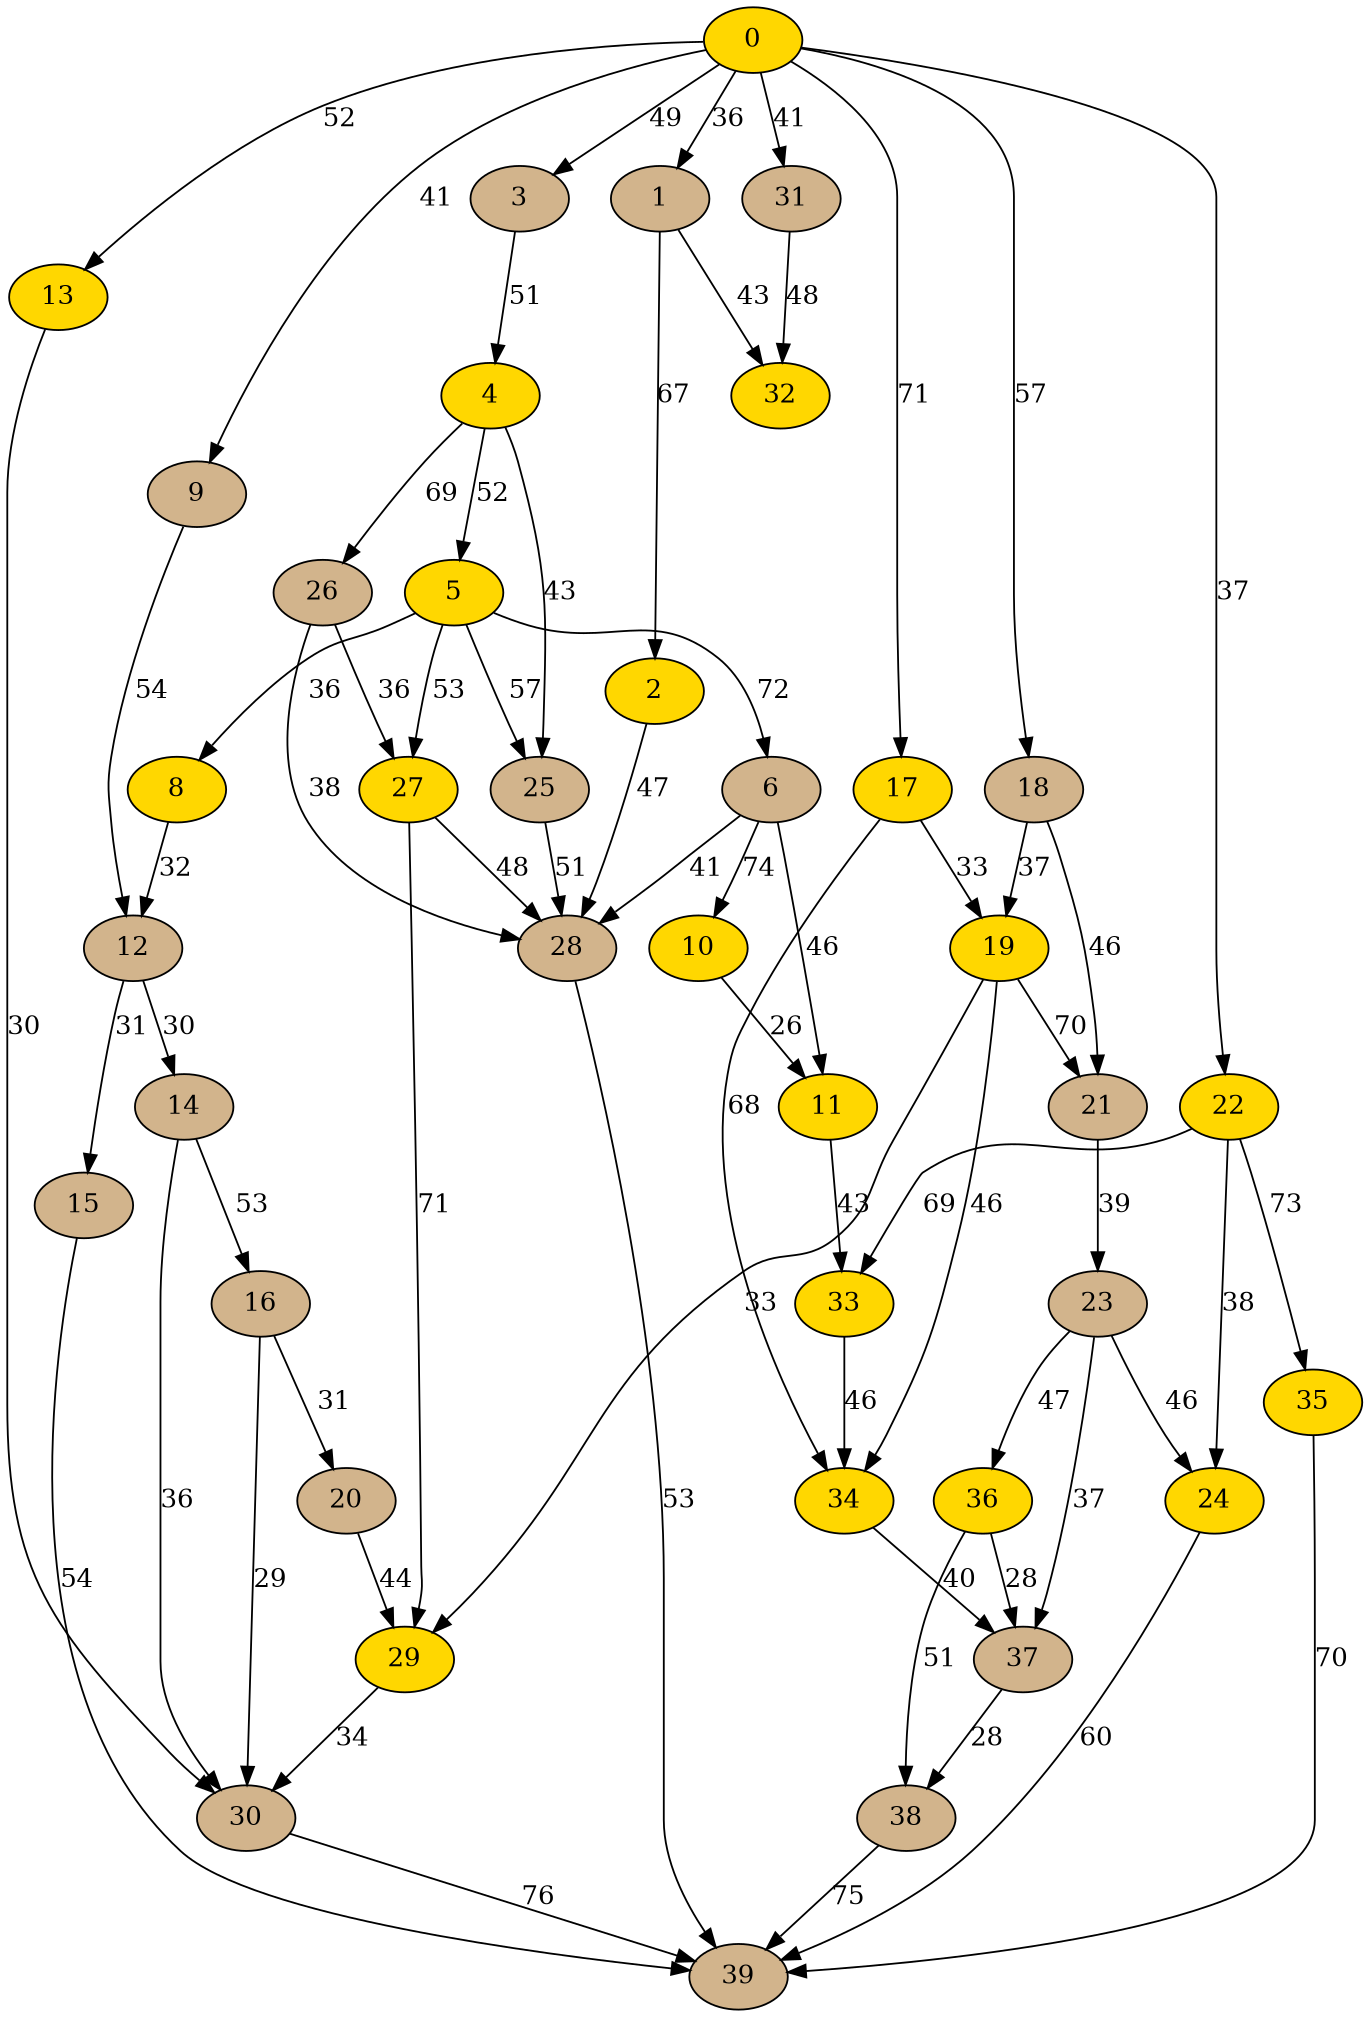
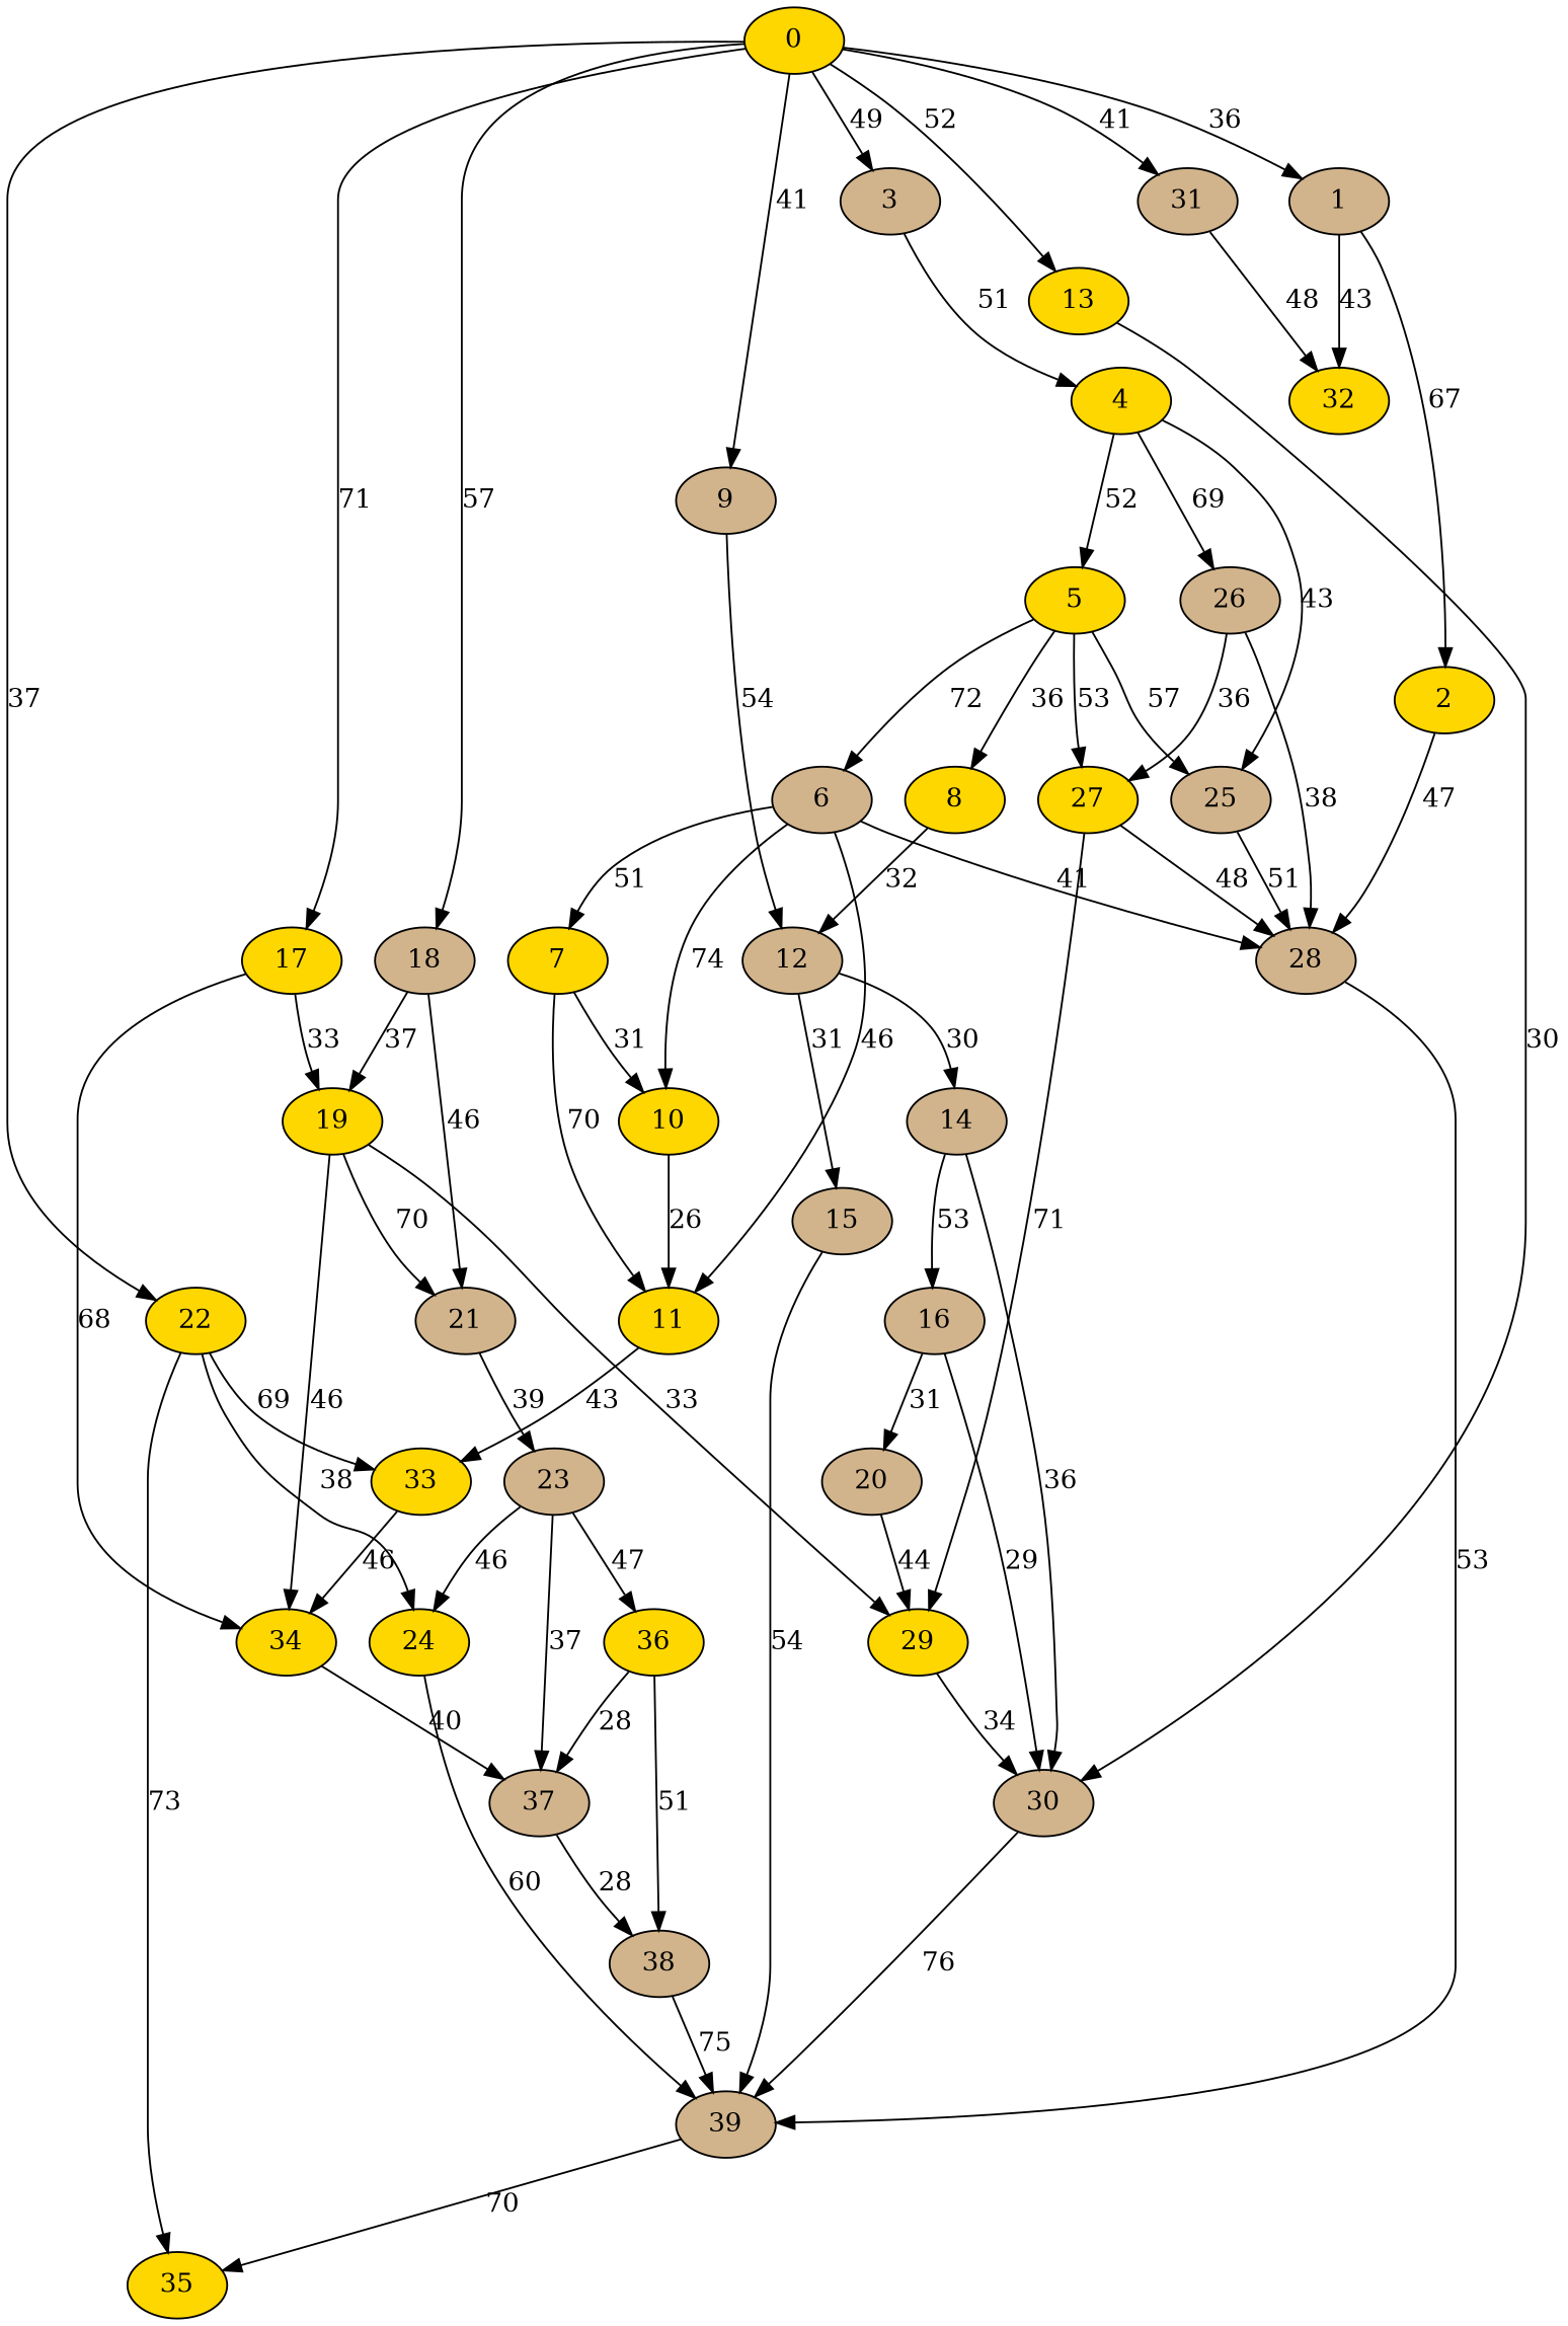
  digraph {
    node [fillcolor=tan style=filled]
    1
    0 [fillcolor=gold]
    3
    9
    13 [fillcolor=gold]
    17 [fillcolor=gold]
    18
    22 [fillcolor=gold]
    31
    2 [fillcolor=gold]
    32 [fillcolor=gold]
    4 [fillcolor=gold]
    12
    30
    19 [fillcolor=gold]
    34 [fillcolor=gold]
    21
    33 [fillcolor=gold]
    24 [fillcolor=gold]
    35 [fillcolor=gold]
    28
    5 [fillcolor=gold]
    25
    26
    14
    15
    39
    29 [fillcolor=gold]
    37
    23
    6
    8 [fillcolor=gold]
    27 [fillcolor=gold]
+   7 [fillcolor=gold]
    10 [fillcolor=gold]
    11 [fillcolor=gold]
    16
    20
    38
    36 [fillcolor=gold]
    1 -> 2 [label=67]
    1 -> 32 [label=43]
    0 -> 1 [label=36]
    0 -> 3 [label=49]
    0 -> 9 [label=41]
    0 -> 13 [label=52]
    0 -> 17 [label=71]
    0 -> 18 [label=57]
    0 -> 22 [label=37]
    0 -> 31 [label=41]
    3 -> 4 [label=51]
    9 -> 12 [label=54]
    13 -> 30 [label=30]
    17 -> 19 [label=33]
    17 -> 34 [label=68]
    18 -> 19 [label=37]
    18 -> 21 [label=46]
    22 -> 33 [label=69]
    22 -> 24 [label=38]
    22 -> 35 [label=73]
    31 -> 32 [label=48]
    2 -> 28 [label=47]
    4 -> 5 [label=52]
    4 -> 25 [label=43]
    4 -> 26 [label=69]
    12 -> 14 [label=30]
    12 -> 15 [label=31]
    30 -> 39 [label=76]
    19 -> 34 [label=46]
    19 -> 21 [label=70]
    19 -> 29 [label=33]
    34 -> 37 [label=40]
    21 -> 23 [label=39]
    33 -> 34 [label=46]
    24 -> 39 [label=60]
-   35 -> 39 [label=70]
+   39 -> 35 [label=70]
    28 -> 39 [label=53]
    5 -> 25 [label=57]
    5 -> 6 [label=72]
    5 -> 8 [label=36]
    5 -> 27 [label=53]
    25 -> 28 [label=51]
    26 -> 28 [label=38]
    26 -> 27 [label=36]
    14 -> 30 [label=36]
    14 -> 16 [label=53]
    15 -> 39 [label=54]
    29 -> 30 [label=34]
    37 -> 38 [label=28]
    23 -> 24 [label=46]
    23 -> 37 [label=37]
    23 -> 36 [label=47]
    6 -> 28 [label=41]
+   6 -> 7 [label=51]
    6 -> 10 [label=74]
    6 -> 11 [label=46]
    8 -> 12 [label=32]
    27 -> 28 [label=48]
    27 -> 29 [label=71]
+   7 -> 10 [label=31]
+   7 -> 11 [label=70]
    10 -> 11 [label=26]
    11 -> 33 [label=43]
    16 -> 30 [label=29]
    16 -> 20 [label=31]
    20 -> 29 [label=44]
    38 -> 39 [label=75]
    36 -> 37 [label=28]
    36 -> 38 [label=51]
  }
